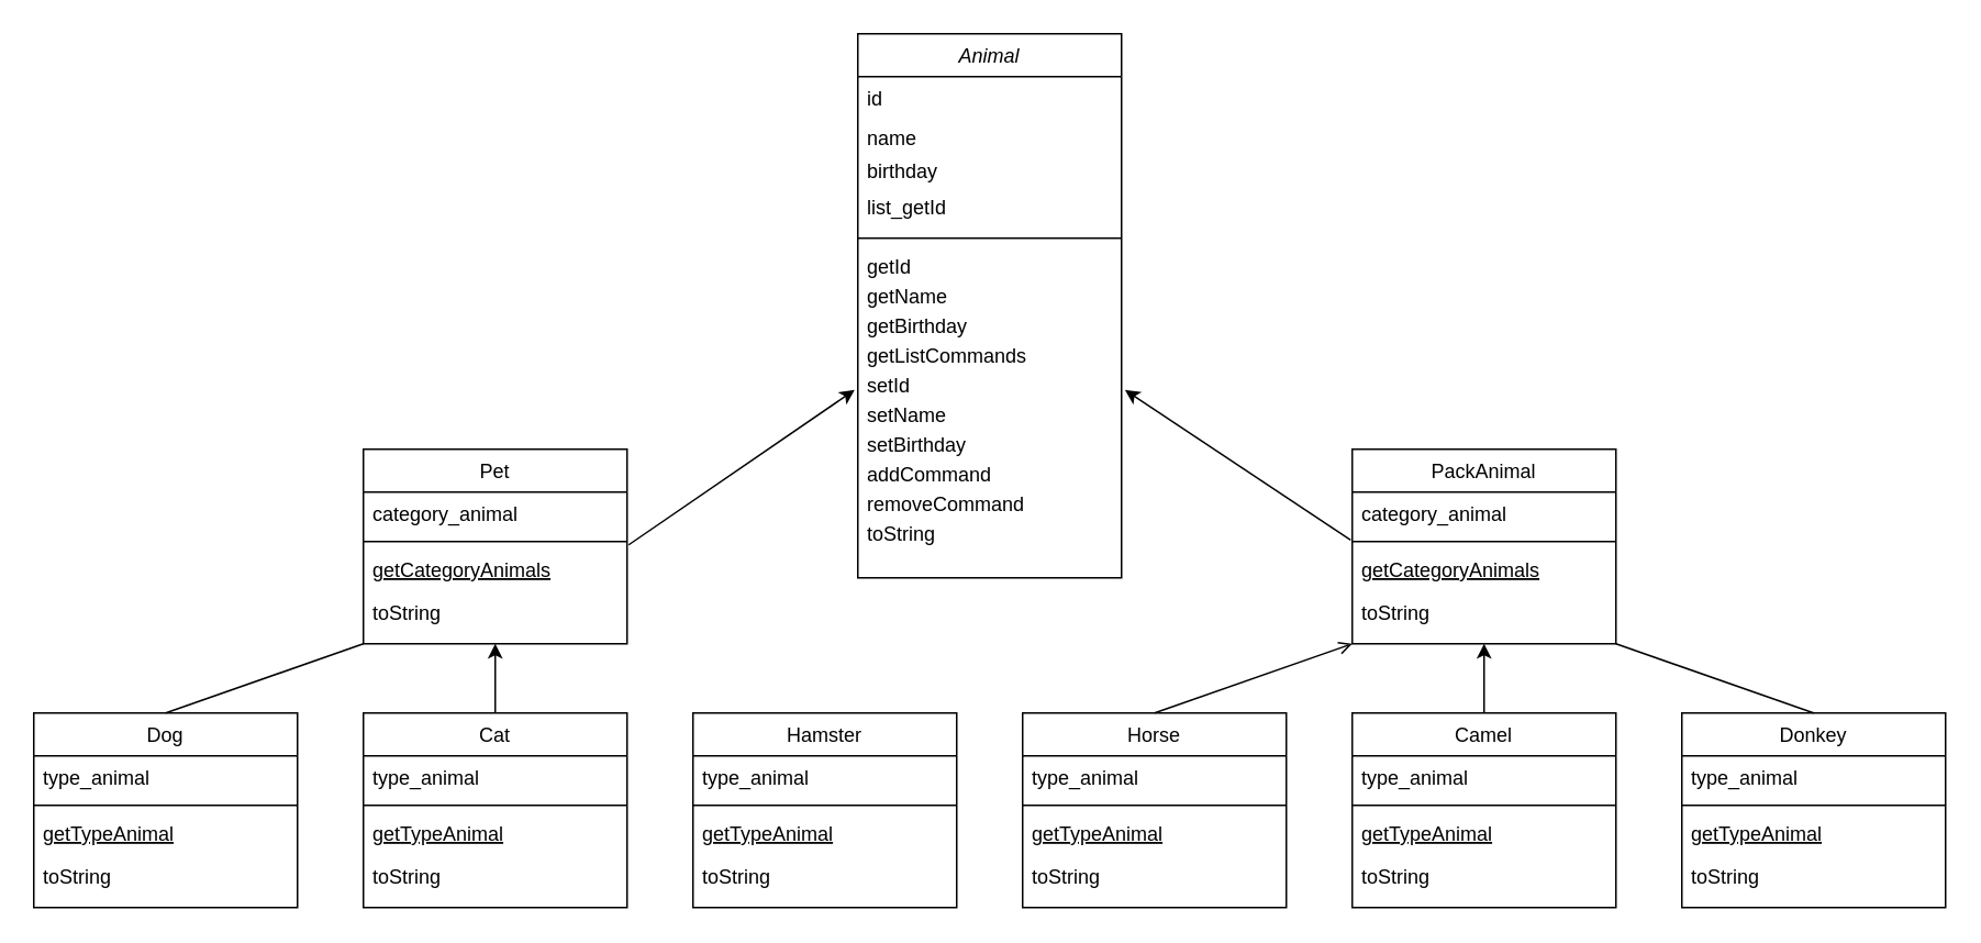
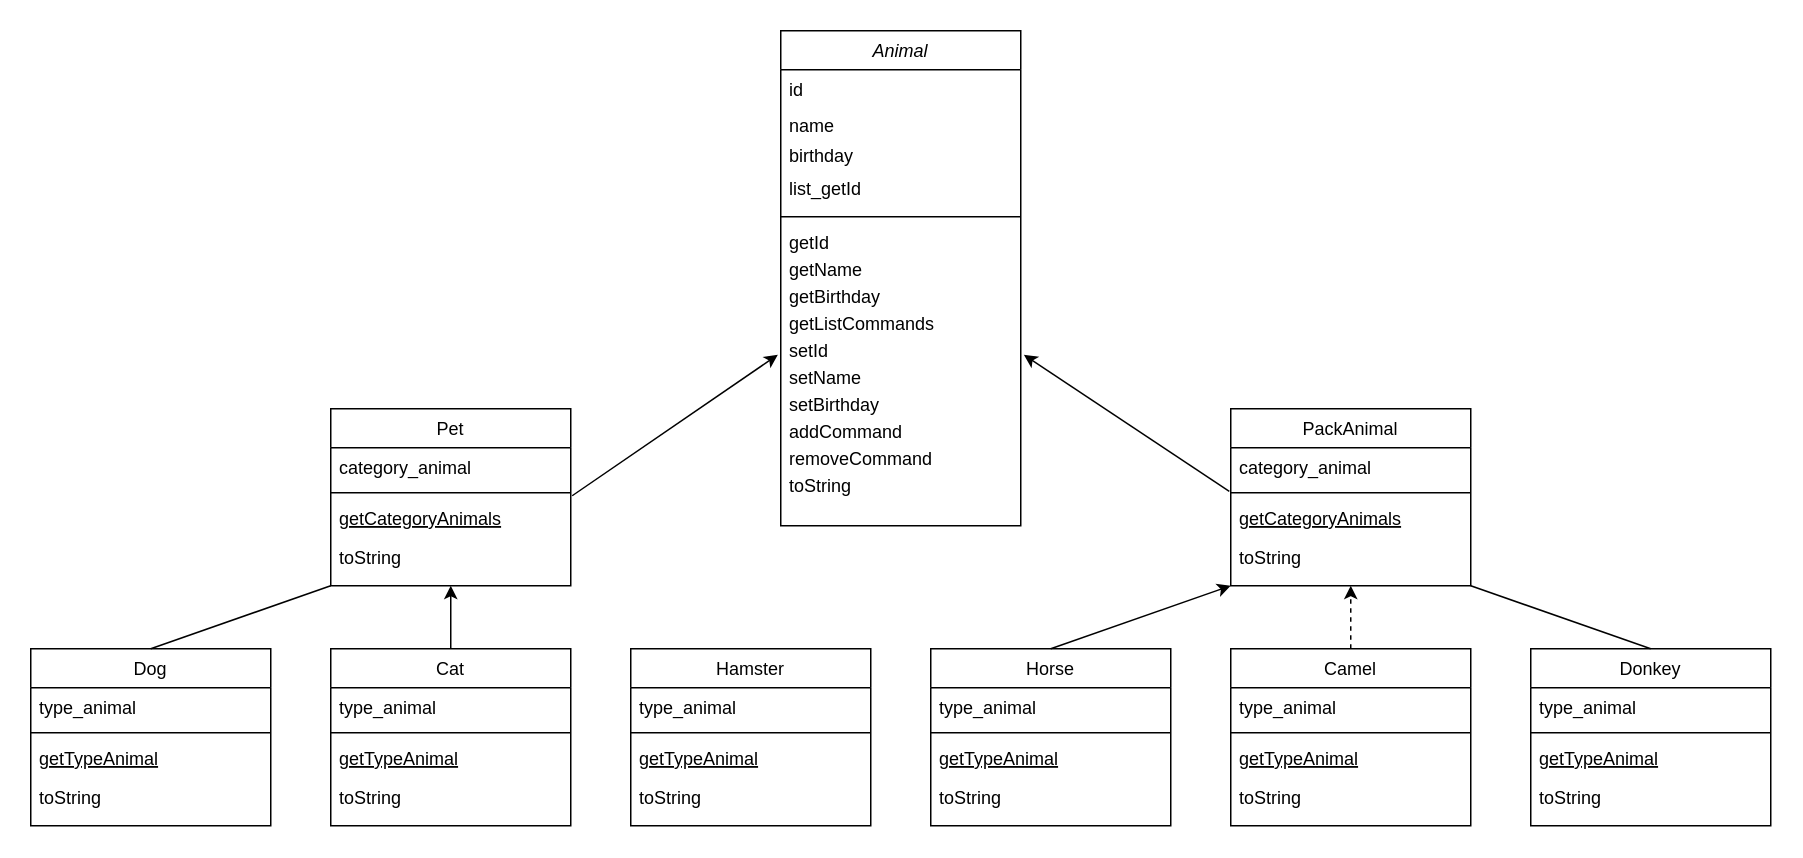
  <mxCell id="0" />
  <mxCell id="1" parent="0" />
  <mxCell id="2" value="Animal" style="swimlane;fontStyle=2;align=center;verticalAlign=top;childLayout=stackLayout;horizontal=1;startSize=26;horizontalStack=0;resizeParent=1;resizeLast=0;collapsible=1;marginBottom=0;rounded=0;shadow=0;strokeWidth=1;" parent="1" vertex="1"><mxGeometry x="520" y="20" width="160" height="330" as="geometry"><mxRectangle x="230" y="140" width="160" height="26" as="alternateBounds" /></mxGeometry></mxCell>
  <mxCell id="3" value="id" style="text;align=left;verticalAlign=top;spacingLeft=4;spacingRight=4;overflow=hidden;rotatable=0;points=[[0,0.5],[1,0.5]];portConstraint=eastwest;" parent="2" vertex="1"><mxGeometry y="26" width="160" height="24" as="geometry" /></mxCell>
  <mxCell id="4" value="name" style="text;align=left;verticalAlign=top;spacingLeft=4;spacingRight=4;overflow=hidden;rotatable=0;points=[[0,0.5],[1,0.5]];portConstraint=eastwest;rounded=0;shadow=0;html=0;" parent="2" vertex="1"><mxGeometry y="50" width="160" height="20" as="geometry" /></mxCell>
  <mxCell id="5" value="birthday" style="text;align=left;verticalAlign=top;spacingLeft=4;spacingRight=4;overflow=hidden;rotatable=0;points=[[0,0.5],[1,0.5]];portConstraint=eastwest;rounded=0;shadow=0;html=0;" parent="2" vertex="1"><mxGeometry y="70" width="160" height="22" as="geometry" /></mxCell>
  <mxCell id="6" value="list_getId" style="text;align=left;verticalAlign=top;spacingLeft=4;spacingRight=4;overflow=hidden;rotatable=0;points=[[0,0.5],[1,0.5]];portConstraint=eastwest;rounded=0;shadow=0;html=0;" vertex="1" parent="2"><mxGeometry y="92" width="160" height="28" as="geometry" /></mxCell>
  <mxCell id="7" value="" style="line;html=1;strokeWidth=1;align=left;verticalAlign=middle;spacingTop=-1;spacingLeft=3;spacingRight=3;rotatable=0;labelPosition=right;points=[];portConstraint=eastwest;" parent="2" vertex="1"><mxGeometry y="120" width="160" height="8" as="geometry" /></mxCell>
  <mxCell id="8" value="getId" style="text;align=left;verticalAlign=top;spacingLeft=4;spacingRight=4;overflow=hidden;rotatable=0;points=[[0,0.5],[1,0.5]];portConstraint=eastwest;" parent="2" vertex="1"><mxGeometry y="128" width="160" height="18" as="geometry" /></mxCell>
  <mxCell id="9" value="getName" style="text;align=left;verticalAlign=top;spacingLeft=4;spacingRight=4;overflow=hidden;rotatable=0;points=[[0,0.5],[1,0.5]];portConstraint=eastwest;" vertex="1" parent="2"><mxGeometry y="146" width="160" height="18" as="geometry" /></mxCell>
  <mxCell id="10" value="getBirthday" style="text;align=left;verticalAlign=top;spacingLeft=4;spacingRight=4;overflow=hidden;rotatable=0;points=[[0,0.5],[1,0.5]];portConstraint=eastwest;" vertex="1" parent="2"><mxGeometry y="164" width="160" height="18" as="geometry" /></mxCell>
  <mxCell id="11" value="getListCommands" style="text;align=left;verticalAlign=top;spacingLeft=4;spacingRight=4;overflow=hidden;rotatable=0;points=[[0,0.5],[1,0.5]];portConstraint=eastwest;" vertex="1" parent="2"><mxGeometry y="182" width="160" height="18" as="geometry" /></mxCell>
  <mxCell id="12" value="setId" style="text;align=left;verticalAlign=top;spacingLeft=4;spacingRight=4;overflow=hidden;rotatable=0;points=[[0,0.5],[1,0.5]];portConstraint=eastwest;" vertex="1" parent="2"><mxGeometry y="200" width="160" height="18" as="geometry" /></mxCell>
  <mxCell id="13" value="setName" style="text;align=left;verticalAlign=top;spacingLeft=4;spacingRight=4;overflow=hidden;rotatable=0;points=[[0,0.5],[1,0.5]];portConstraint=eastwest;" vertex="1" parent="2"><mxGeometry y="218" width="160" height="18" as="geometry" /></mxCell>
  <mxCell id="14" value="setBirthday" style="text;align=left;verticalAlign=top;spacingLeft=4;spacingRight=4;overflow=hidden;rotatable=0;points=[[0,0.5],[1,0.5]];portConstraint=eastwest;" vertex="1" parent="2"><mxGeometry y="236" width="160" height="18" as="geometry" /></mxCell>
  <mxCell id="15" value="addCommand" style="text;align=left;verticalAlign=top;spacingLeft=4;spacingRight=4;overflow=hidden;rotatable=0;points=[[0,0.5],[1,0.5]];portConstraint=eastwest;" vertex="1" parent="2"><mxGeometry y="254" width="160" height="18" as="geometry" /></mxCell>
  <mxCell id="16" value="removeCommand" style="text;align=left;verticalAlign=top;spacingLeft=4;spacingRight=4;overflow=hidden;rotatable=0;points=[[0,0.5],[1,0.5]];portConstraint=eastwest;" vertex="1" parent="2"><mxGeometry y="272" width="160" height="18" as="geometry" /></mxCell>
  <mxCell id="17" value="toString" style="text;align=left;verticalAlign=top;spacingLeft=4;spacingRight=4;overflow=hidden;rotatable=0;points=[[0,0.5],[1,0.5]];portConstraint=eastwest;" vertex="1" parent="2"><mxGeometry y="290" width="160" height="18" as="geometry" /></mxCell>
  <mxCell id="18" value="Pet" style="swimlane;fontStyle=0;align=center;verticalAlign=top;childLayout=stackLayout;horizontal=1;startSize=26;horizontalStack=0;resizeParent=1;resizeLast=0;collapsible=1;marginBottom=0;rounded=0;shadow=0;strokeWidth=1;" parent="1" vertex="1"><mxGeometry x="220" y="272" width="160" height="118" as="geometry"><mxRectangle x="130" y="380" width="160" height="26" as="alternateBounds" /></mxGeometry></mxCell>
  <mxCell id="19" value="category_animal" style="text;align=left;verticalAlign=top;spacingLeft=4;spacingRight=4;overflow=hidden;rotatable=0;points=[[0,0.5],[1,0.5]];portConstraint=eastwest;" parent="18" vertex="1"><mxGeometry y="26" width="160" height="26" as="geometry" /></mxCell>
  <mxCell id="20" value="" style="line;html=1;strokeWidth=1;align=left;verticalAlign=middle;spacingTop=-1;spacingLeft=3;spacingRight=3;rotatable=0;labelPosition=right;points=[];portConstraint=eastwest;" parent="18" vertex="1"><mxGeometry y="52" width="160" height="8" as="geometry" /></mxCell>
  <mxCell id="21" value="getCategoryAnimals" style="text;align=left;verticalAlign=top;spacingLeft=4;spacingRight=4;overflow=hidden;rotatable=0;points=[[0,0.5],[1,0.5]];portConstraint=eastwest;fontStyle=4" parent="18" vertex="1"><mxGeometry y="60" width="160" height="26" as="geometry" /></mxCell>
  <mxCell id="22" value="toString" style="text;align=left;verticalAlign=top;spacingLeft=4;spacingRight=4;overflow=hidden;rotatable=0;points=[[0,0.5],[1,0.5]];portConstraint=eastwest;" parent="18" vertex="1"><mxGeometry y="86" width="160" height="26" as="geometry" /></mxCell>
  <mxCell id="23" value="PackAnimal" style="swimlane;fontStyle=0;align=center;verticalAlign=top;childLayout=stackLayout;horizontal=1;startSize=26;horizontalStack=0;resizeParent=1;resizeLast=0;collapsible=1;marginBottom=0;rounded=0;shadow=0;strokeWidth=1;" vertex="1" parent="1"><mxGeometry x="820" y="272" width="160" height="118" as="geometry"><mxRectangle x="130" y="380" width="160" height="26" as="alternateBounds" /></mxGeometry></mxCell>
  <mxCell id="24" value="category_animal" style="text;align=left;verticalAlign=top;spacingLeft=4;spacingRight=4;overflow=hidden;rotatable=0;points=[[0,0.5],[1,0.5]];portConstraint=eastwest;" vertex="1" parent="23"><mxGeometry y="26" width="160" height="26" as="geometry" /></mxCell>
  <mxCell id="25" value="" style="line;html=1;strokeWidth=1;align=left;verticalAlign=middle;spacingTop=-1;spacingLeft=3;spacingRight=3;rotatable=0;labelPosition=right;points=[];portConstraint=eastwest;" vertex="1" parent="23"><mxGeometry y="52" width="160" height="8" as="geometry" /></mxCell>
  <mxCell id="26" value="getCategoryAnimals" style="text;align=left;verticalAlign=top;spacingLeft=4;spacingRight=4;overflow=hidden;rotatable=0;points=[[0,0.5],[1,0.5]];portConstraint=eastwest;fontStyle=4" vertex="1" parent="23"><mxGeometry y="60" width="160" height="26" as="geometry" /></mxCell>
  <mxCell id="27" value="toString" style="text;align=left;verticalAlign=top;spacingLeft=4;spacingRight=4;overflow=hidden;rotatable=0;points=[[0,0.5],[1,0.5]];portConstraint=eastwest;" vertex="1" parent="23"><mxGeometry y="86" width="160" height="26" as="geometry" /></mxCell>
  <mxCell id="28" value="Dog" style="swimlane;fontStyle=0;align=center;verticalAlign=top;childLayout=stackLayout;horizontal=1;startSize=26;horizontalStack=0;resizeParent=1;resizeLast=0;collapsible=1;marginBottom=0;rounded=0;shadow=0;strokeWidth=1;" vertex="1" parent="1"><mxGeometry x="20" y="432" width="160" height="118" as="geometry"><mxRectangle x="130" y="380" width="160" height="26" as="alternateBounds" /></mxGeometry></mxCell>
  <mxCell id="29" value="type_animal" style="text;align=left;verticalAlign=top;spacingLeft=4;spacingRight=4;overflow=hidden;rotatable=0;points=[[0,0.5],[1,0.5]];portConstraint=eastwest;" vertex="1" parent="28"><mxGeometry y="26" width="160" height="26" as="geometry" /></mxCell>
  <mxCell id="30" value="" style="line;html=1;strokeWidth=1;align=left;verticalAlign=middle;spacingTop=-1;spacingLeft=3;spacingRight=3;rotatable=0;labelPosition=right;points=[];portConstraint=eastwest;" vertex="1" parent="28"><mxGeometry y="52" width="160" height="8" as="geometry" /></mxCell>
  <mxCell id="31" value="getTypeAnimal" style="text;align=left;verticalAlign=top;spacingLeft=4;spacingRight=4;overflow=hidden;rotatable=0;points=[[0,0.5],[1,0.5]];portConstraint=eastwest;fontStyle=4" vertex="1" parent="28"><mxGeometry y="60" width="160" height="26" as="geometry" /></mxCell>
  <mxCell id="32" value="toString" style="text;align=left;verticalAlign=top;spacingLeft=4;spacingRight=4;overflow=hidden;rotatable=0;points=[[0,0.5],[1,0.5]];portConstraint=eastwest;" vertex="1" parent="28"><mxGeometry y="86" width="160" height="26" as="geometry" /></mxCell>
  <mxCell id="33" value="Cat" style="swimlane;fontStyle=0;align=center;verticalAlign=top;childLayout=stackLayout;horizontal=1;startSize=26;horizontalStack=0;resizeParent=1;resizeLast=0;collapsible=1;marginBottom=0;rounded=0;shadow=0;strokeWidth=1;" vertex="1" parent="1"><mxGeometry x="220" y="432" width="160" height="118" as="geometry"><mxRectangle x="130" y="380" width="160" height="26" as="alternateBounds" /></mxGeometry></mxCell>
  <mxCell id="34" value="type_animal" style="text;align=left;verticalAlign=top;spacingLeft=4;spacingRight=4;overflow=hidden;rotatable=0;points=[[0,0.5],[1,0.5]];portConstraint=eastwest;" vertex="1" parent="33"><mxGeometry y="26" width="160" height="26" as="geometry" /></mxCell>
  <mxCell id="35" value="" style="line;html=1;strokeWidth=1;align=left;verticalAlign=middle;spacingTop=-1;spacingLeft=3;spacingRight=3;rotatable=0;labelPosition=right;points=[];portConstraint=eastwest;" vertex="1" parent="33"><mxGeometry y="52" width="160" height="8" as="geometry" /></mxCell>
  <mxCell id="36" value="getTypeAnimal" style="text;align=left;verticalAlign=top;spacingLeft=4;spacingRight=4;overflow=hidden;rotatable=0;points=[[0,0.5],[1,0.5]];portConstraint=eastwest;fontStyle=4" vertex="1" parent="33"><mxGeometry y="60" width="160" height="26" as="geometry" /></mxCell>
  <mxCell id="37" value="toString" style="text;align=left;verticalAlign=top;spacingLeft=4;spacingRight=4;overflow=hidden;rotatable=0;points=[[0,0.5],[1,0.5]];portConstraint=eastwest;" vertex="1" parent="33"><mxGeometry y="86" width="160" height="26" as="geometry" /></mxCell>
  <mxCell id="38" value="Hamster" style="swimlane;fontStyle=0;align=center;verticalAlign=top;childLayout=stackLayout;horizontal=1;startSize=26;horizontalStack=0;resizeParent=1;resizeLast=0;collapsible=1;marginBottom=0;rounded=0;shadow=0;strokeWidth=1;" vertex="1" parent="1"><mxGeometry x="420" y="432" width="160" height="118" as="geometry"><mxRectangle x="130" y="380" width="160" height="26" as="alternateBounds" /></mxGeometry></mxCell>
  <mxCell id="39" value="type_animal" style="text;align=left;verticalAlign=top;spacingLeft=4;spacingRight=4;overflow=hidden;rotatable=0;points=[[0,0.5],[1,0.5]];portConstraint=eastwest;" vertex="1" parent="38"><mxGeometry y="26" width="160" height="26" as="geometry" /></mxCell>
  <mxCell id="40" value="" style="line;html=1;strokeWidth=1;align=left;verticalAlign=middle;spacingTop=-1;spacingLeft=3;spacingRight=3;rotatable=0;labelPosition=right;points=[];portConstraint=eastwest;" vertex="1" parent="38"><mxGeometry y="52" width="160" height="8" as="geometry" /></mxCell>
  <mxCell id="41" value="getTypeAnimal" style="text;align=left;verticalAlign=top;spacingLeft=4;spacingRight=4;overflow=hidden;rotatable=0;points=[[0,0.5],[1,0.5]];portConstraint=eastwest;fontStyle=4" vertex="1" parent="38"><mxGeometry y="60" width="160" height="26" as="geometry" /></mxCell>
  <mxCell id="42" value="toString" style="text;align=left;verticalAlign=top;spacingLeft=4;spacingRight=4;overflow=hidden;rotatable=0;points=[[0,0.5],[1,0.5]];portConstraint=eastwest;" vertex="1" parent="38"><mxGeometry y="86" width="160" height="26" as="geometry" /></mxCell>
  <mxCell id="43" value="Horse" style="swimlane;fontStyle=0;align=center;verticalAlign=top;childLayout=stackLayout;horizontal=1;startSize=26;horizontalStack=0;resizeParent=1;resizeLast=0;collapsible=1;marginBottom=0;rounded=0;shadow=0;strokeWidth=1;" vertex="1" parent="1"><mxGeometry x="620" y="432" width="160" height="118" as="geometry"><mxRectangle x="130" y="380" width="160" height="26" as="alternateBounds" /></mxGeometry></mxCell>
  <mxCell id="44" value="type_animal" style="text;align=left;verticalAlign=top;spacingLeft=4;spacingRight=4;overflow=hidden;rotatable=0;points=[[0,0.5],[1,0.5]];portConstraint=eastwest;" vertex="1" parent="43"><mxGeometry y="26" width="160" height="26" as="geometry" /></mxCell>
  <mxCell id="45" value="" style="line;html=1;strokeWidth=1;align=left;verticalAlign=middle;spacingTop=-1;spacingLeft=3;spacingRight=3;rotatable=0;labelPosition=right;points=[];portConstraint=eastwest;" vertex="1" parent="43"><mxGeometry y="52" width="160" height="8" as="geometry" /></mxCell>
  <mxCell id="46" value="getTypeAnimal" style="text;align=left;verticalAlign=top;spacingLeft=4;spacingRight=4;overflow=hidden;rotatable=0;points=[[0,0.5],[1,0.5]];portConstraint=eastwest;fontStyle=4" vertex="1" parent="43"><mxGeometry y="60" width="160" height="26" as="geometry" /></mxCell>
  <mxCell id="47" value="toString" style="text;align=left;verticalAlign=top;spacingLeft=4;spacingRight=4;overflow=hidden;rotatable=0;points=[[0,0.5],[1,0.5]];portConstraint=eastwest;" vertex="1" parent="43"><mxGeometry y="86" width="160" height="26" as="geometry" /></mxCell>
  <mxCell id="48" value="Camel" style="swimlane;fontStyle=0;align=center;verticalAlign=top;childLayout=stackLayout;horizontal=1;startSize=26;horizontalStack=0;resizeParent=1;resizeLast=0;collapsible=1;marginBottom=0;rounded=0;shadow=0;strokeWidth=1;" vertex="1" parent="1"><mxGeometry x="820" y="432" width="160" height="118" as="geometry"><mxRectangle x="130" y="380" width="160" height="26" as="alternateBounds" /></mxGeometry></mxCell>
  <mxCell id="49" value="type_animal" style="text;align=left;verticalAlign=top;spacingLeft=4;spacingRight=4;overflow=hidden;rotatable=0;points=[[0,0.5],[1,0.5]];portConstraint=eastwest;" vertex="1" parent="48"><mxGeometry y="26" width="160" height="26" as="geometry" /></mxCell>
  <mxCell id="50" value="" style="line;html=1;strokeWidth=1;align=left;verticalAlign=middle;spacingTop=-1;spacingLeft=3;spacingRight=3;rotatable=0;labelPosition=right;points=[];portConstraint=eastwest;" vertex="1" parent="48"><mxGeometry y="52" width="160" height="8" as="geometry" /></mxCell>
  <mxCell id="51" value="getTypeAnimal" style="text;align=left;verticalAlign=top;spacingLeft=4;spacingRight=4;overflow=hidden;rotatable=0;points=[[0,0.5],[1,0.5]];portConstraint=eastwest;fontStyle=4" vertex="1" parent="48"><mxGeometry y="60" width="160" height="26" as="geometry" /></mxCell>
  <mxCell id="52" value="toString" style="text;align=left;verticalAlign=top;spacingLeft=4;spacingRight=4;overflow=hidden;rotatable=0;points=[[0,0.5],[1,0.5]];portConstraint=eastwest;" vertex="1" parent="48"><mxGeometry y="86" width="160" height="26" as="geometry" /></mxCell>
  <mxCell id="53" value="Donkey" style="swimlane;fontStyle=0;align=center;verticalAlign=top;childLayout=stackLayout;horizontal=1;startSize=26;horizontalStack=0;resizeParent=1;resizeLast=0;collapsible=1;marginBottom=0;rounded=0;shadow=0;strokeWidth=1;" vertex="1" parent="1"><mxGeometry x="1020" y="432" width="160" height="118" as="geometry"><mxRectangle x="130" y="380" width="160" height="26" as="alternateBounds" /></mxGeometry></mxCell>
  <mxCell id="54" value="type_animal" style="text;align=left;verticalAlign=top;spacingLeft=4;spacingRight=4;overflow=hidden;rotatable=0;points=[[0,0.5],[1,0.5]];portConstraint=eastwest;" vertex="1" parent="53"><mxGeometry y="26" width="160" height="26" as="geometry" /></mxCell>
  <mxCell id="55" value="" style="line;html=1;strokeWidth=1;align=left;verticalAlign=middle;spacingTop=-1;spacingLeft=3;spacingRight=3;rotatable=0;labelPosition=right;points=[];portConstraint=eastwest;" vertex="1" parent="53"><mxGeometry y="52" width="160" height="8" as="geometry" /></mxCell>
  <mxCell id="56" value="getTypeAnimal" style="text;align=left;verticalAlign=top;spacingLeft=4;spacingRight=4;overflow=hidden;rotatable=0;points=[[0,0.5],[1,0.5]];portConstraint=eastwest;fontStyle=4" vertex="1" parent="53"><mxGeometry y="60" width="160" height="26" as="geometry" /></mxCell>
  <mxCell id="57" value="toString" style="text;align=left;verticalAlign=top;spacingLeft=4;spacingRight=4;overflow=hidden;rotatable=0;points=[[0,0.5],[1,0.5]];portConstraint=eastwest;" vertex="1" parent="53"><mxGeometry y="86" width="160" height="26" as="geometry" /></mxCell>
  <mxCell id="58" value="" style="endArrow=classic;html=1;rounded=0;exitX=1.006;exitY=-0.077;exitDx=0;exitDy=0;exitPerimeter=0;entryX=-0.012;entryY=0.889;entryDx=0;entryDy=0;entryPerimeter=0;" edge="1" parent="1" source="21" target="12"><mxGeometry width="50" height="50" relative="1" as="geometry"><mxPoint x="570" y="382" as="sourcePoint" /><mxPoint x="620" y="332" as="targetPoint" /></mxGeometry></mxCell>
  <mxCell id="59" value="" style="endArrow=classic;html=1;rounded=0;exitX=-0.006;exitY=-0.192;exitDx=0;exitDy=0;exitPerimeter=0;entryX=1.013;entryY=-0.111;entryDx=0;entryDy=0;entryPerimeter=0;" edge="1" parent="1" source="26" target="13"><mxGeometry width="50" height="50" relative="1" as="geometry"><mxPoint x="570" y="382" as="sourcePoint" /><mxPoint x="620" y="332" as="targetPoint" /></mxGeometry></mxCell>
  <mxCell id="60" value="" style="endArrow=none;html=1;rounded=0;exitX=0.5;exitY=0;exitDx=0;exitDy=0;entryX=0;entryY=1;entryDx=0;entryDy=0;" edge="1" parent="1" source="28" target="18"><mxGeometry width="50" height="50" relative="1" as="geometry"><mxPoint x="570" y="382" as="sourcePoint" /><mxPoint x="620" y="332" as="targetPoint" /></mxGeometry></mxCell>
  <mxCell id="61" value="" style="endArrow=classic;html=1;rounded=0;exitX=0.5;exitY=0;exitDx=0;exitDy=0;entryX=0.5;entryY=1;entryDx=0;entryDy=0;" edge="1" parent="1" source="33" target="18"><mxGeometry width="50" height="50" relative="1" as="geometry"><mxPoint x="570" y="382" as="sourcePoint" /><mxPoint x="620" y="332" as="targetPoint" /></mxGeometry></mxCell>
- <mxCell id="62" value="" style="endArrow=open;html=1;rounded=0;exitX=0.5;exitY=0;exitDx=0;exitDy=0;entryX=0;entryY=1;entryDx=0;entryDy=0;" edge="1" parent="1" source="43" target="23"><mxGeometry width="50" height="50" relative="1" as="geometry"><mxPoint x="570" y="382" as="sourcePoint" /><mxPoint x="620" y="332" as="targetPoint" /></mxGeometry></mxCell>
- <mxCell id="63" value="" style="endArrow=classic;html=1;rounded=0;exitX=0.5;exitY=0;exitDx=0;exitDy=0;entryX=0.5;entryY=1;entryDx=0;entryDy=0;" edge="1" parent="1" source="48" target="23"><mxGeometry width="50" height="50" relative="1" as="geometry"><mxPoint x="570" y="382" as="sourcePoint" /><mxPoint x="620" y="332" as="targetPoint" /></mxGeometry></mxCell>
+ <mxCell id="62" value="" style="endArrow=classic;html=1;rounded=0;exitX=0.5;exitY=0;exitDx=0;exitDy=0;entryX=0;entryY=1;entryDx=0;entryDy=0;" edge="1" parent="1" source="43" target="23"><mxGeometry width="50" height="50" relative="1" as="geometry"><mxPoint x="570" y="382" as="sourcePoint" /><mxPoint x="620" y="332" as="targetPoint" /></mxGeometry></mxCell>
+ <mxCell id="63" value="" style="endArrow=classic;html=1;rounded=0;exitX=0.5;exitY=0;exitDx=0;exitDy=0;entryX=0.5;entryY=1;entryDx=0;entryDy=0;dashed=1;" edge="1" parent="1" source="48" target="23"><mxGeometry width="50" height="50" relative="1" as="geometry"><mxPoint x="570" y="382" as="sourcePoint" /><mxPoint x="620" y="332" as="targetPoint" /></mxGeometry></mxCell>
  <mxCell id="64" value="" style="endArrow=none;html=1;rounded=0;exitX=0.5;exitY=0;exitDx=0;exitDy=0;entryX=1;entryY=1;entryDx=0;entryDy=0;" edge="1" parent="1" source="53" target="23"><mxGeometry width="50" height="50" relative="1" as="geometry"><mxPoint x="570" y="382" as="sourcePoint" /><mxPoint x="620" y="332" as="targetPoint" /></mxGeometry></mxCell>
